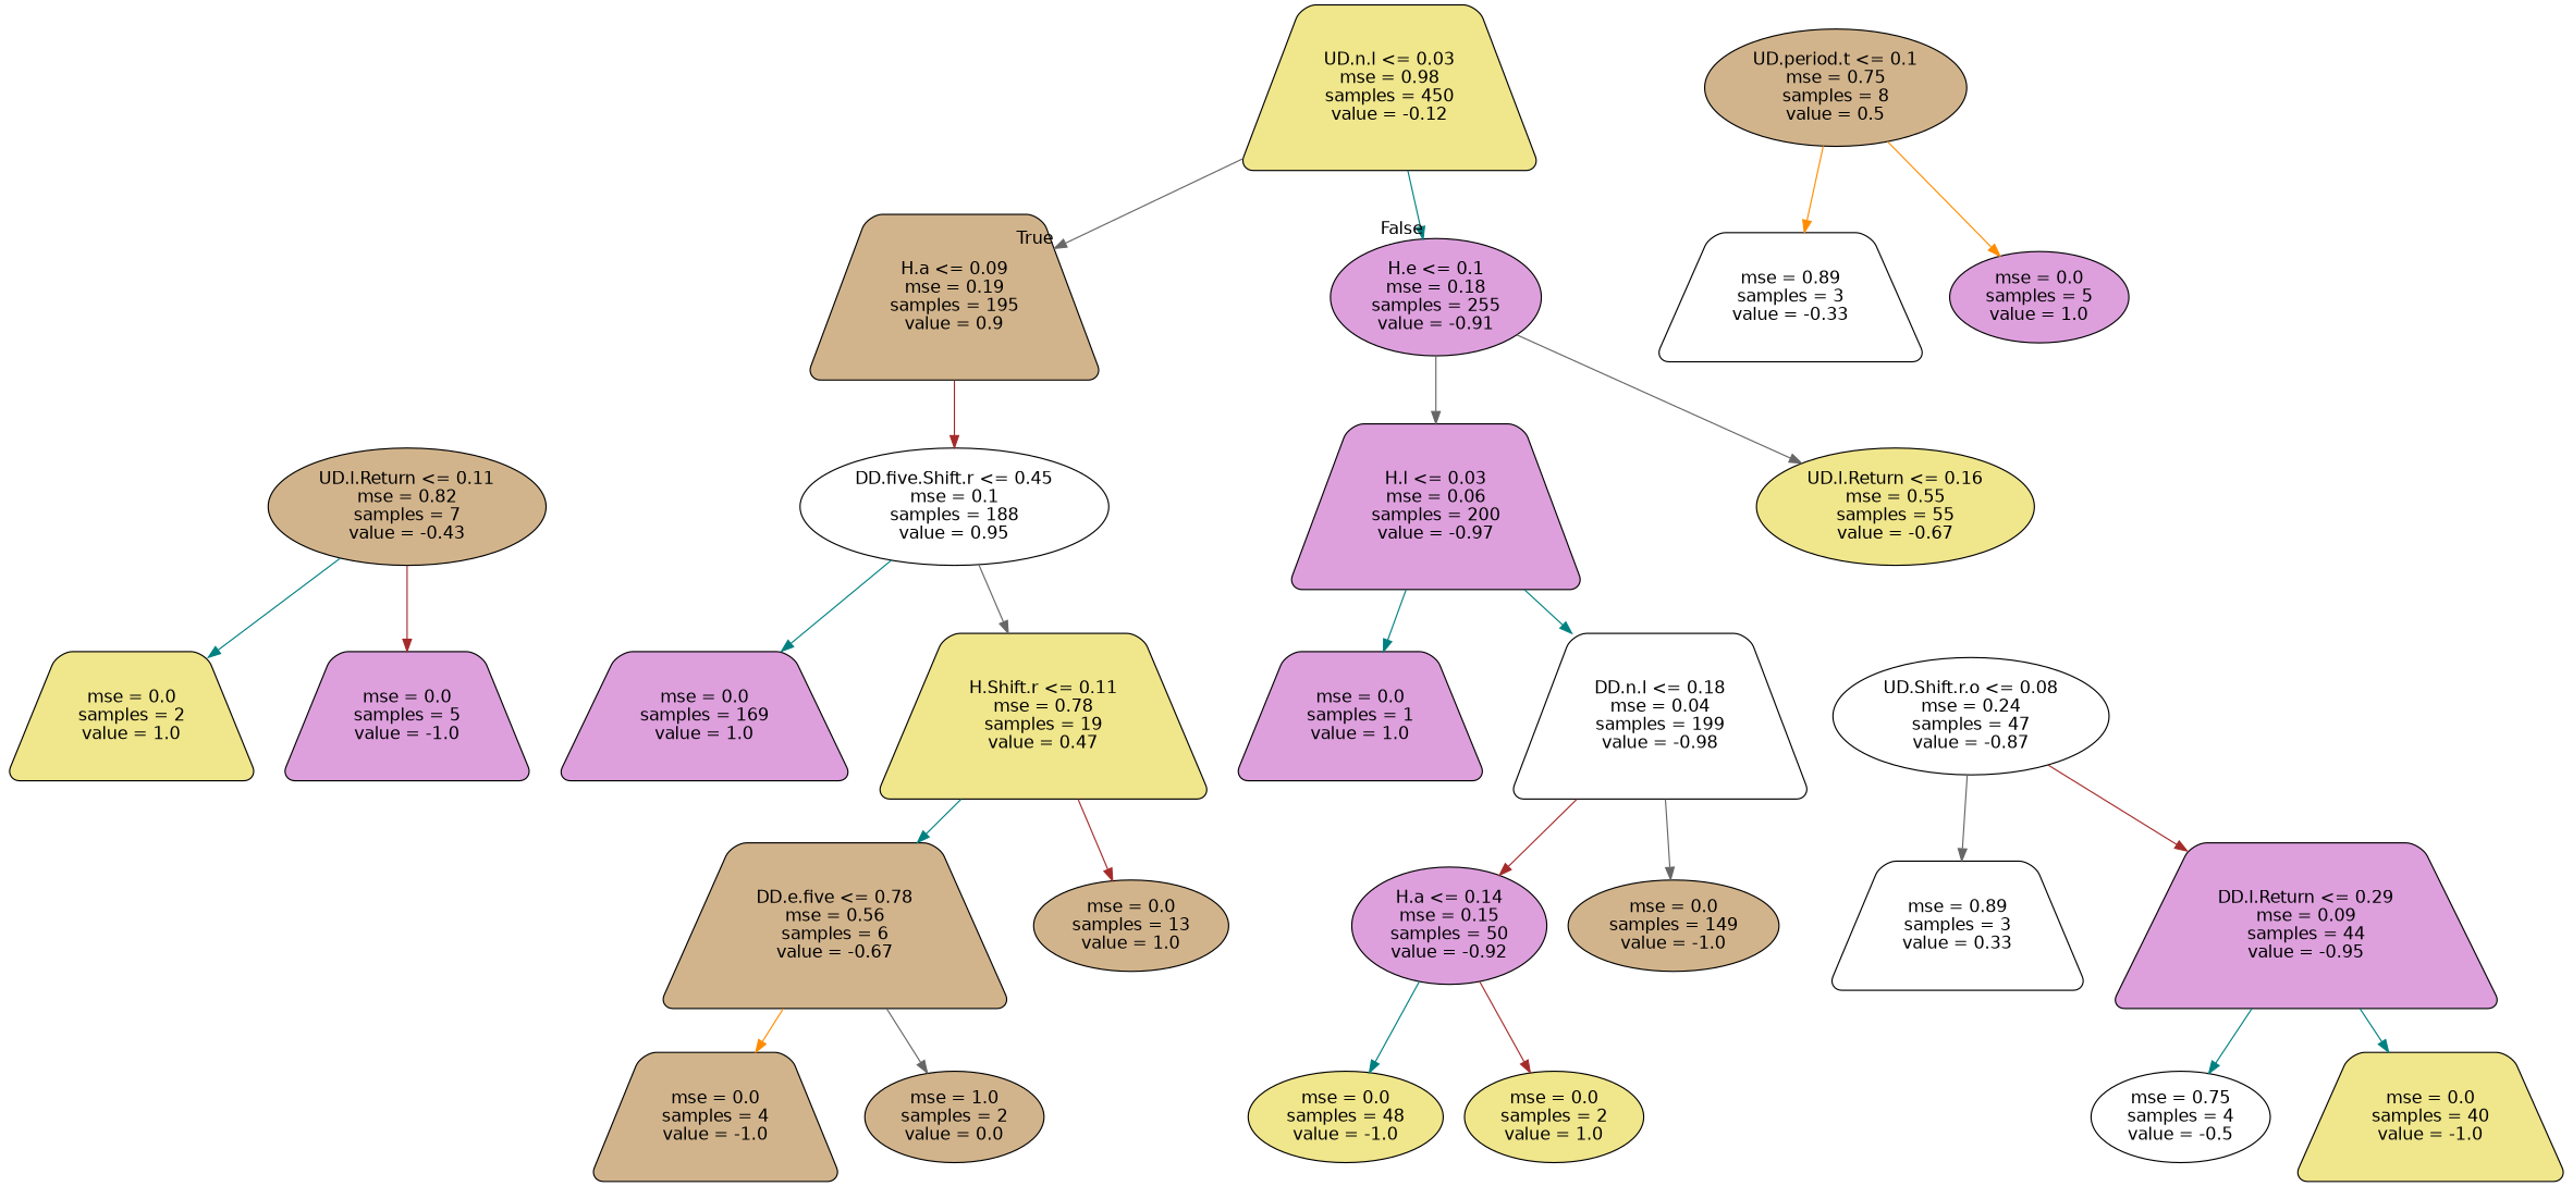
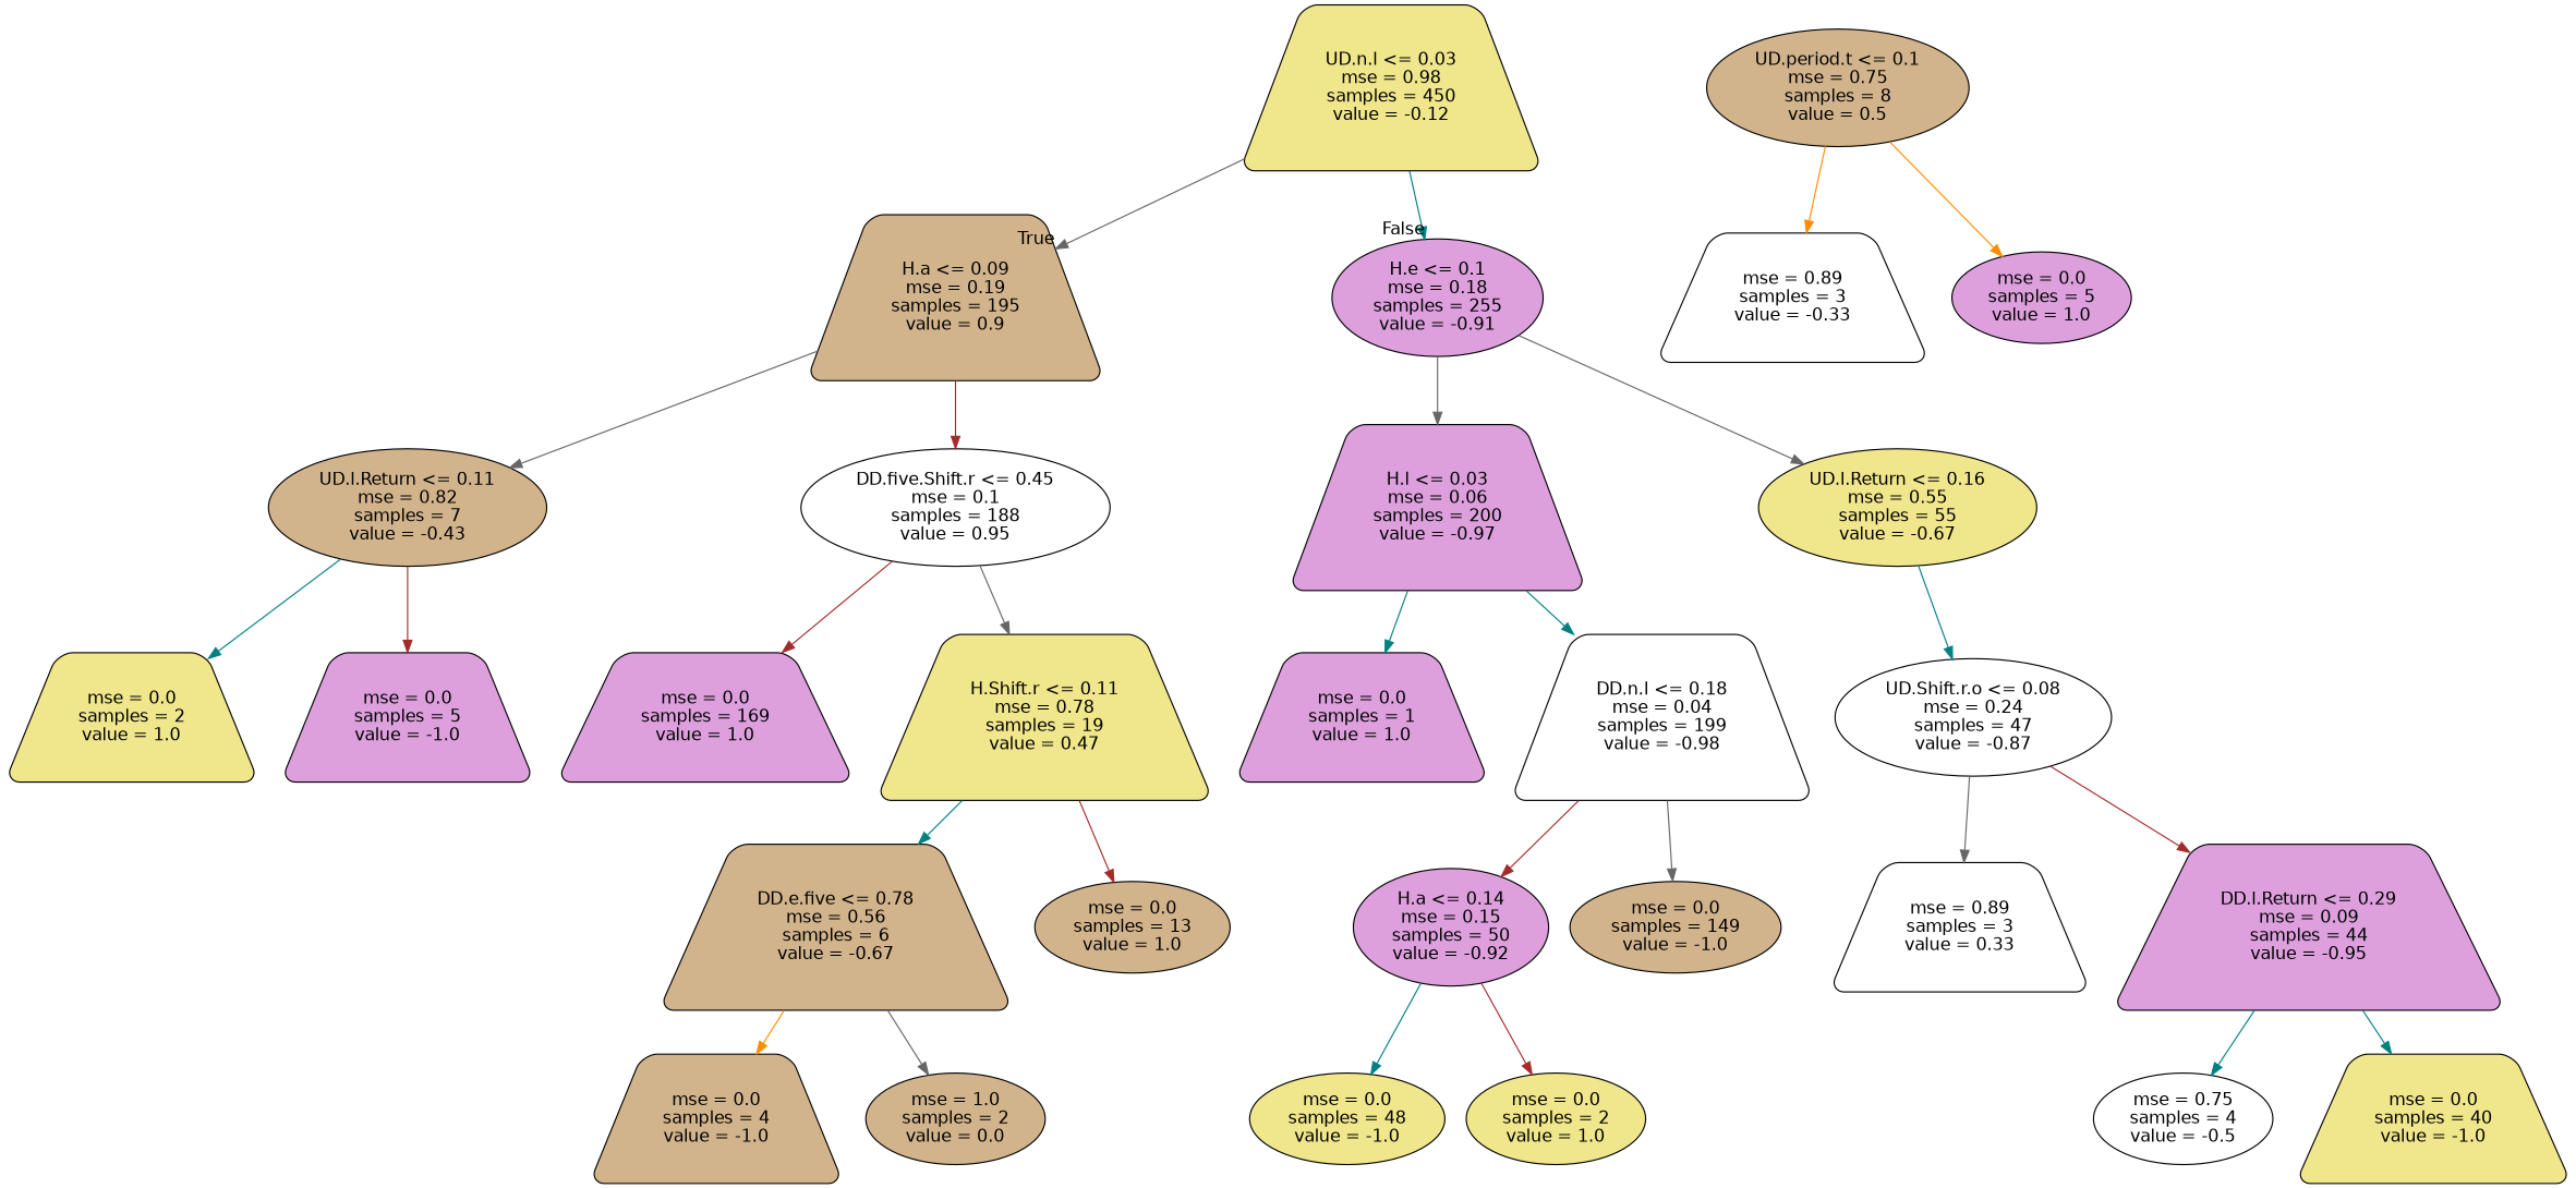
  digraph {
    node [color=black fillcolor=tan fontname=helvetica shape=trapezium style="filled, rounded"]
    edge [color=teal fontname=helvetica]
    n1 [fillcolor=khaki label="UD.n.l <= 0.03\nmse = 0.98\nsamples = 450\nvalue = -0.12"]
    n2 [label="H.a <= 0.09\nmse = 0.19\nsamples = 195\nvalue = 0.9"]
    n3 [fillcolor=plum label="H.e <= 0.1\nmse = 0.18\nsamples = 255\nvalue = -0.91" shape=ellipse]
    n4 [label="UD.l.Return <= 0.11\nmse = 0.82\nsamples = 7\nvalue = -0.43" shape=ellipse]
    n5 [fillcolor=white label="DD.five.Shift.r <= 0.45\nmse = 0.1\nsamples = 188\nvalue = 0.95" shape=ellipse]
    n6 [fillcolor=plum label="H.l <= 0.03\nmse = 0.06\nsamples = 200\nvalue = -0.97"]
    n7 [fillcolor=khaki label="UD.l.Return <= 0.16\nmse = 0.55\nsamples = 55\nvalue = -0.67" shape=ellipse]
    n8 [fillcolor=khaki label="mse = 0.0\nsamples = 2\nvalue = 1.0"]
    n9 [fillcolor=plum label="mse = 0.0\nsamples = 5\nvalue = -1.0"]
    n10 [fillcolor=plum label="mse = 0.0\nsamples = 169\nvalue = 1.0"]
    n11 [fillcolor=khaki label="H.Shift.r <= 0.11\nmse = 0.78\nsamples = 19\nvalue = 0.47"]
    n12 [label="DD.e.five <= 0.78\nmse = 0.56\nsamples = 6\nvalue = -0.67"]
    n13 [label="mse = 0.0\nsamples = 13\nvalue = 1.0" shape=ellipse]
    n14 [label="mse = 0.0\nsamples = 4\nvalue = -1.0"]
    n15 [label="mse = 1.0\nsamples = 2\nvalue = 0.0" shape=ellipse]
    n16 [fillcolor=plum label="mse = 0.0\nsamples = 1\nvalue = 1.0"]
    n17 [fillcolor=white label="DD.n.l <= 0.18\nmse = 0.04\nsamples = 199\nvalue = -0.98"]
    n18 [fillcolor=white label="UD.Shift.r.o <= 0.08\nmse = 0.24\nsamples = 47\nvalue = -0.87" shape=ellipse]
    n19 [fillcolor=plum label="H.a <= 0.14\nmse = 0.15\nsamples = 50\nvalue = -0.92" shape=ellipse]
    n20 [label="mse = 0.0\nsamples = 149\nvalue = -1.0" shape=ellipse]
    n21 [fillcolor=khaki label="mse = 0.0\nsamples = 48\nvalue = -1.0" shape=ellipse]
    n22 [fillcolor=khaki label="mse = 0.0\nsamples = 2\nvalue = 1.0" shape=ellipse]
    n23 [label="UD.period.t <= 0.1\nmse = 0.75\nsamples = 8\nvalue = 0.5" shape=ellipse]
    n24 [fillcolor=white label="mse = 0.89\nsamples = 3\nvalue = -0.33"]
    n25 [fillcolor=plum label="mse = 0.0\nsamples = 5\nvalue = 1.0" shape=ellipse]
    n26 [fillcolor=white label="mse = 0.89\nsamples = 3\nvalue = 0.33"]
    n27 [fillcolor=plum label="DD.l.Return <= 0.29\nmse = 0.09\nsamples = 44\nvalue = -0.95"]
    n28 [fillcolor=white label="mse = 0.75\nsamples = 4\nvalue = -0.5" shape=ellipse]
    n29 [fillcolor=khaki label="mse = 0.0\nsamples = 40\nvalue = -1.0"]
    n1 -> n2 [color=gray40 headlabel=True labelangle=45 labeldistance=2.5]
    n1 -> n3 [headlabel=False labelangle=-45 labeldistance=2.5]
+   n2 -> n4 [color=gray40]
    n2 -> n5 [color=brown]
    n3 -> n6 [color=gray40]
    n3 -> n7 [color=gray40]
    n4 -> n8
    n4 -> n9 [color=brown]
-   n5 -> n10
+   n5 -> n10 [color=brown]
    n5 -> n11 [color=gray40]
    n6 -> n16
    n6 -> n17
+   n7 -> n18
    n11 -> n12
    n11 -> n13 [color=brown]
    n12 -> n14 [color=darkorange]
    n12 -> n15 [color=gray40]
    n17 -> n19 [color=brown]
    n17 -> n20 [color=gray40]
    n18 -> n26 [color=gray40]
    n18 -> n27 [color=brown]
    n19 -> n21
    n19 -> n22 [color=brown]
    n23 -> n24 [color=darkorange]
    n23 -> n25 [color=darkorange]
    n27 -> n28
    n27 -> n29
  }
